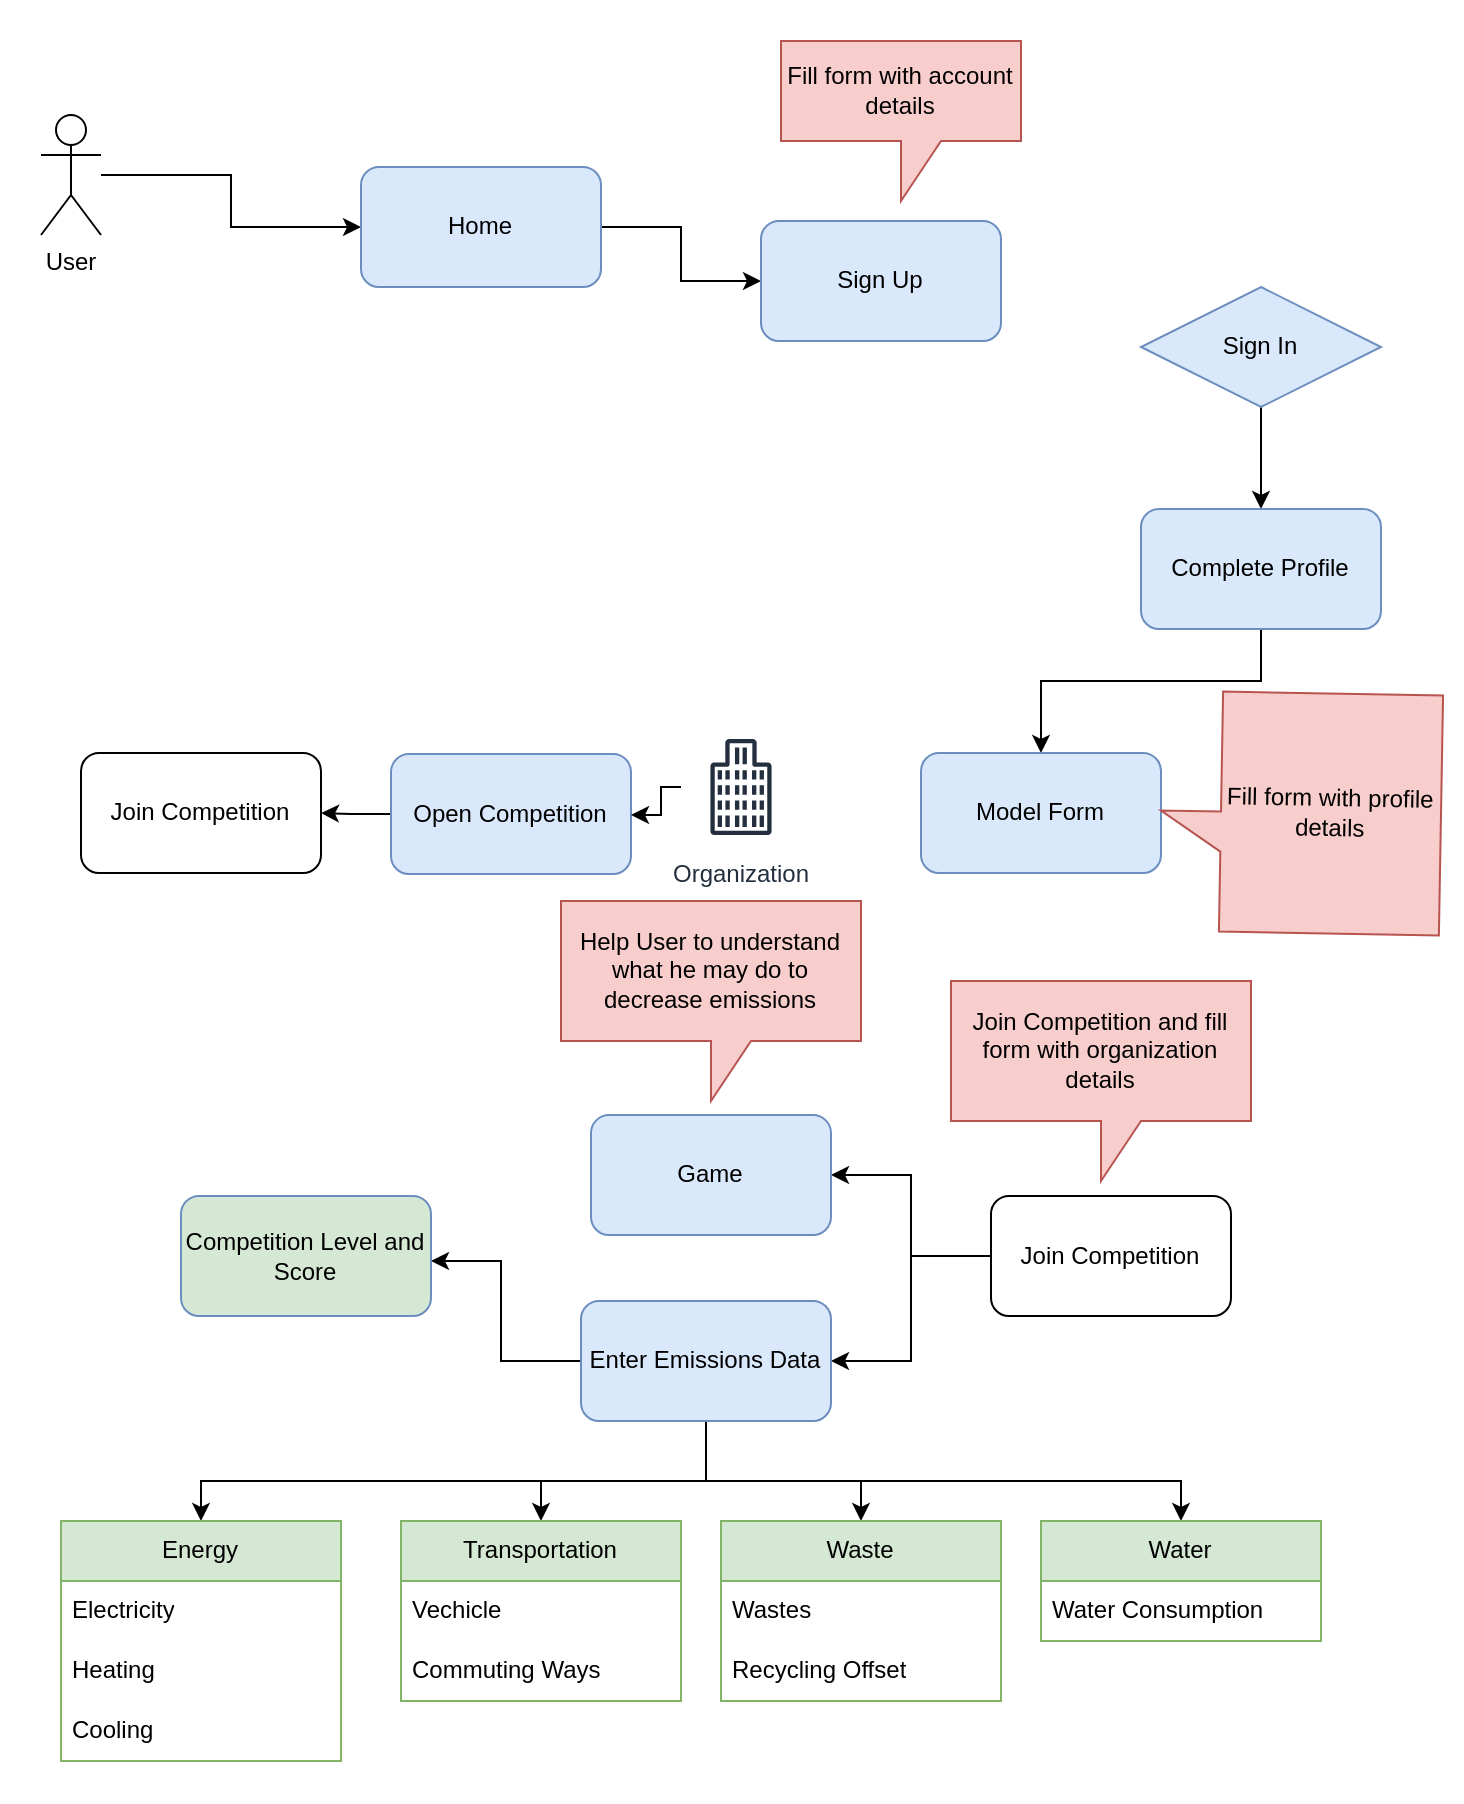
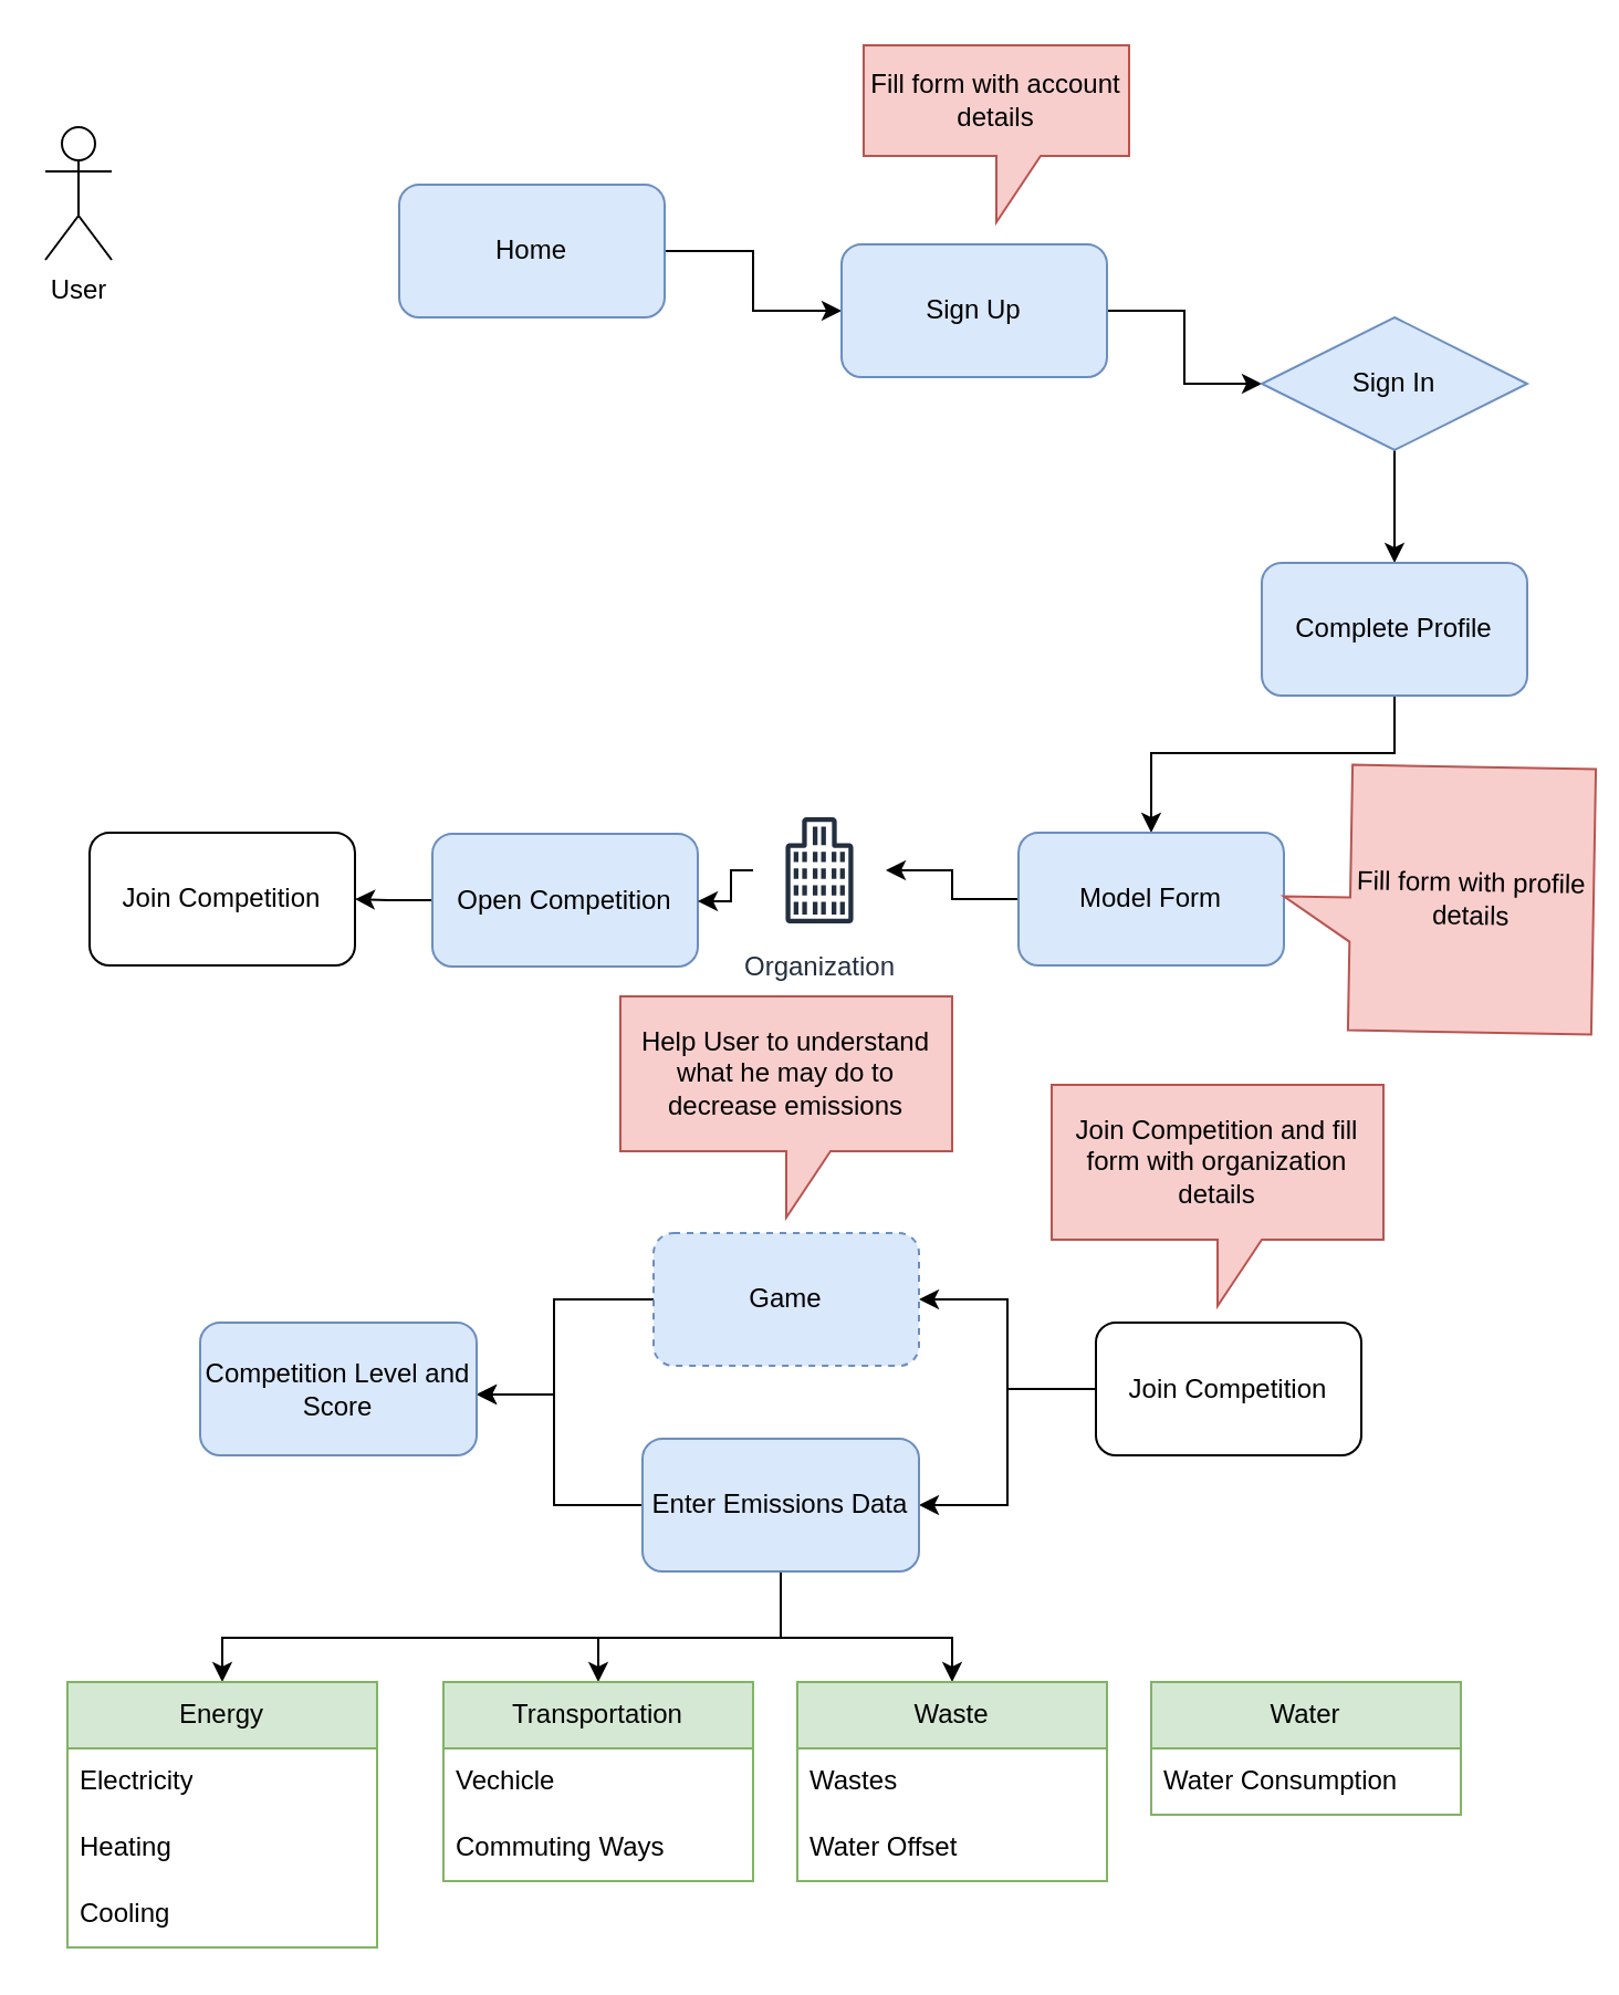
  <mxCell id="0" />
  <mxCell id="1" parent="0" />
- <mxCell id="2" style="edgeStyle=orthogonalEdgeStyle;rounded=0;orthogonalLoop=1;jettySize=auto;html=1;" edge="1" parent="1" source="3" target="5"><mxGeometry relative="1" as="geometry" /></mxCell>
  <mxCell id="3" value="User" style="shape=umlActor;verticalLabelPosition=bottom;verticalAlign=top;html=1;outlineConnect=0;" vertex="1" parent="1"><mxGeometry x="20" y="57" width="30" height="60" as="geometry" /></mxCell>
  <mxCell id="4" style="edgeStyle=orthogonalEdgeStyle;rounded=0;orthogonalLoop=1;jettySize=auto;html=1;" edge="1" parent="1" source="5" target="7"><mxGeometry relative="1" as="geometry" /></mxCell>
  <mxCell id="5" value="Home" style="rounded=1;whiteSpace=wrap;html=1;fillColor=#dae8fc;strokeColor=#6c8ebf;" vertex="1" parent="1"><mxGeometry x="180" y="83" width="120" height="60" as="geometry" /></mxCell>
+ <mxCell id="6" style="edgeStyle=orthogonalEdgeStyle;rounded=0;orthogonalLoop=1;jettySize=auto;html=1;" edge="1" parent="1" source="7" target="10"><mxGeometry relative="1" as="geometry"><mxPoint x="570" y="167" as="targetPoint" /></mxGeometry></mxCell>
  <mxCell id="7" value="Sign Up" style="rounded=1;whiteSpace=wrap;html=1;fillColor=#dae8fc;strokeColor=#6c8ebf;" vertex="1" parent="1"><mxGeometry x="380" y="110" width="120" height="60" as="geometry" /></mxCell>
  <mxCell id="8" value="Fill form with account details" style="shape=callout;whiteSpace=wrap;html=1;perimeter=calloutPerimeter;fillColor=#f8cecc;strokeColor=#b85450;" vertex="1" parent="1"><mxGeometry x="390" y="20" width="120" height="80" as="geometry" /></mxCell>
  <mxCell id="9" style="edgeStyle=orthogonalEdgeStyle;rounded=0;orthogonalLoop=1;jettySize=auto;html=1;" edge="1" parent="1" source="10" target="12"><mxGeometry relative="1" as="geometry" /></mxCell>
  <mxCell id="10" value="Sign In" style="rhombus;whiteSpace=wrap;html=1;fillColor=#dae8fc;strokeColor=#6c8ebf;" vertex="1" parent="1"><mxGeometry x="570" y="143" width="120" height="60" as="geometry" /></mxCell>
  <mxCell id="11" style="edgeStyle=orthogonalEdgeStyle;rounded=0;orthogonalLoop=1;jettySize=auto;html=1;" edge="1" parent="1" source="12" target="14"><mxGeometry relative="1" as="geometry"><mxPoint x="520" y="330" as="sourcePoint" /><Array as="points"><mxPoint x="630" y="340" /><mxPoint x="520" y="340" /></Array></mxGeometry></mxCell>
  <mxCell id="12" value="Complete Profile" style="rounded=1;whiteSpace=wrap;html=1;fillColor=#dae8fc;strokeColor=#6c8ebf;" vertex="1" parent="1"><mxGeometry x="570" y="254" width="120" height="60" as="geometry" /></mxCell>
+ <mxCell id="13" style="edgeStyle=orthogonalEdgeStyle;rounded=0;orthogonalLoop=1;jettySize=auto;html=1;" edge="1" parent="1" source="14" target="26"><mxGeometry relative="1" as="geometry"><mxPoint x="380" y="393" as="targetPoint" /></mxGeometry></mxCell>
  <mxCell id="14" value="Model Form" style="rounded=1;whiteSpace=wrap;html=1;fillColor=#dae8fc;strokeColor=#6c8ebf;" vertex="1" parent="1"><mxGeometry x="460" y="376" width="120" height="60" as="geometry" /></mxCell>
  <mxCell id="15" value="Fill form with profile details" style="shape=callout;whiteSpace=wrap;html=1;perimeter=calloutPerimeter;rotation=91;horizontal=0;fillColor=#f8cecc;strokeColor=#b85450;" vertex="1" parent="1"><mxGeometry x="590" y="336" width="120" height="140" as="geometry" /></mxCell>
  <mxCell id="16" style="edgeStyle=orthogonalEdgeStyle;rounded=0;orthogonalLoop=1;jettySize=auto;html=1;" edge="1" parent="1" source="17" target="46"><mxGeometry relative="1" as="geometry" /></mxCell>
  <mxCell id="17" value="Open Competition" style="rounded=1;whiteSpace=wrap;html=1;fillColor=#dae8fc;strokeColor=#6c8ebf;" vertex="1" parent="1"><mxGeometry x="195" y="376.52" width="120" height="60" as="geometry" /></mxCell>
  <mxCell id="18" style="edgeStyle=orthogonalEdgeStyle;rounded=0;orthogonalLoop=1;jettySize=auto;html=1;" edge="1" parent="1" source="20" target="23"><mxGeometry relative="1" as="geometry" /></mxCell>
  <mxCell id="19" style="edgeStyle=orthogonalEdgeStyle;rounded=0;orthogonalLoop=1;jettySize=auto;html=1;" edge="1" parent="1" source="20" target="32"><mxGeometry relative="1" as="geometry" /></mxCell>
  <mxCell id="20" value="Join Competition" style="rounded=1;whiteSpace=wrap;html=1;" vertex="1" parent="1"><mxGeometry x="495" y="597.52" width="120" height="60" as="geometry" /></mxCell>
  <mxCell id="21" value="Join Competition and fill form with organization details" style="shape=callout;whiteSpace=wrap;html=1;perimeter=calloutPerimeter;fillColor=#f8cecc;strokeColor=#b85450;" vertex="1" parent="1"><mxGeometry x="475" y="490" width="150" height="100" as="geometry" /></mxCell>
- <mxCell id="23" value="Game" style="rounded=1;whiteSpace=wrap;html=1;fillColor=#dae8fc;strokeColor=#6c8ebf;" vertex="1" parent="1"><mxGeometry x="295" y="557.04" width="120" height="60" as="geometry" /></mxCell>
+ <mxCell id="22" style="edgeStyle=orthogonalEdgeStyle;rounded=0;orthogonalLoop=1;jettySize=auto;html=1;" edge="1" parent="1" source="23" target="45"><mxGeometry relative="1" as="geometry"><Array as="points"><mxPoint x="250" y="587" /><mxPoint x="250" y="630" /></Array></mxGeometry></mxCell>
+ <mxCell id="23" value="Game" style="rounded=1;whiteSpace=wrap;html=1;fillColor=#dae8fc;strokeColor=#6c8ebf;dashed=1;" vertex="1" parent="1"><mxGeometry x="295" y="557.04" width="120" height="60" as="geometry" /></mxCell>
  <mxCell id="24" value="Help User to understand what he may do to decrease emissions" style="shape=callout;whiteSpace=wrap;html=1;perimeter=calloutPerimeter;fillColor=#f8cecc;strokeColor=#b85450;" vertex="1" parent="1"><mxGeometry x="280" y="450" width="150" height="100" as="geometry" /></mxCell>
  <mxCell id="25" style="edgeStyle=orthogonalEdgeStyle;rounded=0;orthogonalLoop=1;jettySize=auto;html=1;" edge="1" parent="1" source="26" target="17"><mxGeometry relative="1" as="geometry"><mxPoint x="350" y="393" as="sourcePoint" /><Array as="points"><mxPoint x="330" y="393" /><mxPoint x="330" y="407" /></Array></mxGeometry></mxCell>
  <mxCell id="26" value="Organization" style="sketch=0;outlineConnect=0;fontColor=#232F3E;gradientColor=none;strokeColor=#232F3E;fillColor=none;dashed=0;verticalLabelPosition=bottom;verticalAlign=top;align=center;html=1;fontSize=12;fontStyle=0;aspect=fixed;shape=mxgraph.aws4.resourceIcon;resIcon=mxgraph.aws4.office_building;" vertex="1" parent="1"><mxGeometry x="340" y="363" width="60" height="60" as="geometry" /></mxCell>
  <mxCell id="27" style="edgeStyle=orthogonalEdgeStyle;rounded=0;orthogonalLoop=1;jettySize=auto;html=1;" edge="1" parent="1" source="32" target="40"><mxGeometry relative="1" as="geometry"><Array as="points"><mxPoint x="353" y="740" /><mxPoint x="430" y="740" /></Array></mxGeometry></mxCell>
- <mxCell id="28" style="edgeStyle=orthogonalEdgeStyle;rounded=0;orthogonalLoop=1;jettySize=auto;html=1;" edge="1" parent="1" source="32" target="43"><mxGeometry relative="1" as="geometry"><Array as="points"><mxPoint x="353" y="740" /><mxPoint x="590" y="740" /></Array></mxGeometry></mxCell>
  <mxCell id="29" style="edgeStyle=orthogonalEdgeStyle;rounded=0;orthogonalLoop=1;jettySize=auto;html=1;entryX=0.5;entryY=0;entryDx=0;entryDy=0;" edge="1" parent="1" source="32" target="37"><mxGeometry relative="1" as="geometry"><Array as="points"><mxPoint x="353" y="740" /><mxPoint x="270" y="740" /></Array></mxGeometry></mxCell>
  <mxCell id="30" style="edgeStyle=orthogonalEdgeStyle;rounded=0;orthogonalLoop=1;jettySize=auto;html=1;" edge="1" parent="1" source="32" target="33"><mxGeometry relative="1" as="geometry"><Array as="points"><mxPoint x="353" y="740" /><mxPoint x="100" y="740" /></Array></mxGeometry></mxCell>
  <mxCell id="31" style="edgeStyle=orthogonalEdgeStyle;rounded=0;orthogonalLoop=1;jettySize=auto;html=1;" edge="1" parent="1" source="32" target="45"><mxGeometry relative="1" as="geometry"><Array as="points"><mxPoint x="250" y="680" /><mxPoint x="250" y="630" /></Array></mxGeometry></mxCell>
  <mxCell id="32" value="Enter Emissions Data" style="rounded=1;whiteSpace=wrap;html=1;fillColor=#dae8fc;strokeColor=#6c8ebf;" vertex="1" parent="1"><mxGeometry x="290" y="650" width="125" height="60" as="geometry" /></mxCell>
  <mxCell id="33" value="Energy" style="swimlane;fontStyle=0;childLayout=stackLayout;horizontal=1;startSize=30;horizontalStack=0;resizeParent=1;resizeParentMax=0;resizeLast=0;collapsible=1;marginBottom=0;whiteSpace=wrap;html=1;fillColor=#d5e8d4;strokeColor=#82b366;" vertex="1" parent="1"><mxGeometry x="30" y="760" width="140" height="120" as="geometry" /></mxCell>
  <mxCell id="34" value="Electricity" style="text;strokeColor=none;fillColor=none;align=left;verticalAlign=middle;spacingLeft=4;spacingRight=4;overflow=hidden;points=[[0,0.5],[1,0.5]];portConstraint=eastwest;rotatable=0;whiteSpace=wrap;html=1;" vertex="1" parent="33"><mxGeometry y="30" width="140" height="30" as="geometry" /></mxCell>
  <mxCell id="35" value="Heating" style="text;strokeColor=none;fillColor=none;align=left;verticalAlign=middle;spacingLeft=4;spacingRight=4;overflow=hidden;points=[[0,0.5],[1,0.5]];portConstraint=eastwest;rotatable=0;whiteSpace=wrap;html=1;" vertex="1" parent="33"><mxGeometry y="60" width="140" height="30" as="geometry" /></mxCell>
  <mxCell id="36" value="Cooling" style="text;strokeColor=none;fillColor=none;align=left;verticalAlign=middle;spacingLeft=4;spacingRight=4;overflow=hidden;points=[[0,0.5],[1,0.5]];portConstraint=eastwest;rotatable=0;whiteSpace=wrap;html=1;" vertex="1" parent="33"><mxGeometry y="90" width="140" height="30" as="geometry" /></mxCell>
  <mxCell id="37" value="Transportation" style="swimlane;fontStyle=0;childLayout=stackLayout;horizontal=1;startSize=30;horizontalStack=0;resizeParent=1;resizeParentMax=0;resizeLast=0;collapsible=1;marginBottom=0;whiteSpace=wrap;html=1;fillColor=#d5e8d4;strokeColor=#82b366;" vertex="1" parent="1"><mxGeometry x="200" y="760" width="140" height="90" as="geometry" /></mxCell>
  <mxCell id="38" value="Vechicle" style="text;strokeColor=none;fillColor=none;align=left;verticalAlign=middle;spacingLeft=4;spacingRight=4;overflow=hidden;points=[[0,0.5],[1,0.5]];portConstraint=eastwest;rotatable=0;whiteSpace=wrap;html=1;" vertex="1" parent="37"><mxGeometry y="30" width="140" height="30" as="geometry" /></mxCell>
  <mxCell id="39" value="Commuting Ways" style="text;strokeColor=none;fillColor=none;align=left;verticalAlign=middle;spacingLeft=4;spacingRight=4;overflow=hidden;points=[[0,0.5],[1,0.5]];portConstraint=eastwest;rotatable=0;whiteSpace=wrap;html=1;" vertex="1" parent="37"><mxGeometry y="60" width="140" height="30" as="geometry" /></mxCell>
  <mxCell id="40" value="Waste" style="swimlane;fontStyle=0;childLayout=stackLayout;horizontal=1;startSize=30;horizontalStack=0;resizeParent=1;resizeParentMax=0;resizeLast=0;collapsible=1;marginBottom=0;whiteSpace=wrap;html=1;fillColor=#d5e8d4;strokeColor=#82b366;" vertex="1" parent="1"><mxGeometry x="360" y="760" width="140" height="90" as="geometry" /></mxCell>
  <mxCell id="41" value="Wastes" style="text;strokeColor=none;fillColor=none;align=left;verticalAlign=middle;spacingLeft=4;spacingRight=4;overflow=hidden;points=[[0,0.5],[1,0.5]];portConstraint=eastwest;rotatable=0;whiteSpace=wrap;html=1;" vertex="1" parent="40"><mxGeometry y="30" width="140" height="30" as="geometry" /></mxCell>
- <mxCell id="42" value="Recycling Offset" style="text;strokeColor=none;fillColor=none;align=left;verticalAlign=middle;spacingLeft=4;spacingRight=4;overflow=hidden;points=[[0,0.5],[1,0.5]];portConstraint=eastwest;rotatable=0;whiteSpace=wrap;html=1;" vertex="1" parent="40"><mxGeometry y="60" width="140" height="30" as="geometry" /></mxCell>
+ <mxCell id="42" value="Water Offset" style="text;strokeColor=none;fillColor=none;align=left;verticalAlign=middle;spacingLeft=4;spacingRight=4;overflow=hidden;points=[[0,0.5],[1,0.5]];portConstraint=eastwest;rotatable=0;whiteSpace=wrap;html=1;" vertex="1" parent="40"><mxGeometry y="60" width="140" height="30" as="geometry" /></mxCell>
  <mxCell id="43" value="Water" style="swimlane;fontStyle=0;childLayout=stackLayout;horizontal=1;startSize=30;horizontalStack=0;resizeParent=1;resizeParentMax=0;resizeLast=0;collapsible=1;marginBottom=0;whiteSpace=wrap;html=1;fillColor=#d5e8d4;strokeColor=#82b366;" vertex="1" parent="1"><mxGeometry x="520" y="760" width="140" height="60" as="geometry" /></mxCell>
  <mxCell id="44" value="Water Consumption" style="text;strokeColor=none;fillColor=none;align=left;verticalAlign=middle;spacingLeft=4;spacingRight=4;overflow=hidden;points=[[0,0.5],[1,0.5]];portConstraint=eastwest;rotatable=0;whiteSpace=wrap;html=1;" vertex="1" parent="43"><mxGeometry y="30" width="140" height="30" as="geometry" /></mxCell>
- <mxCell id="45" value="Competition Level and Score" style="rounded=1;whiteSpace=wrap;html=1;fillColor=#d5e8d4;strokeColor=#6c8ebf;" vertex="1" parent="1"><mxGeometry x="90" y="597.52" width="125" height="60" as="geometry" /></mxCell>
+ <mxCell id="45" value="Competition Level and Score" style="rounded=1;whiteSpace=wrap;html=1;fillColor=#dae8fc;strokeColor=#6c8ebf;" vertex="1" parent="1"><mxGeometry x="90" y="597.52" width="125" height="60" as="geometry" /></mxCell>
  <mxCell id="46" value="Join Competition" style="rounded=1;whiteSpace=wrap;html=1;" vertex="1" parent="1"><mxGeometry x="40" y="376" width="120" height="60" as="geometry" /></mxCell>
